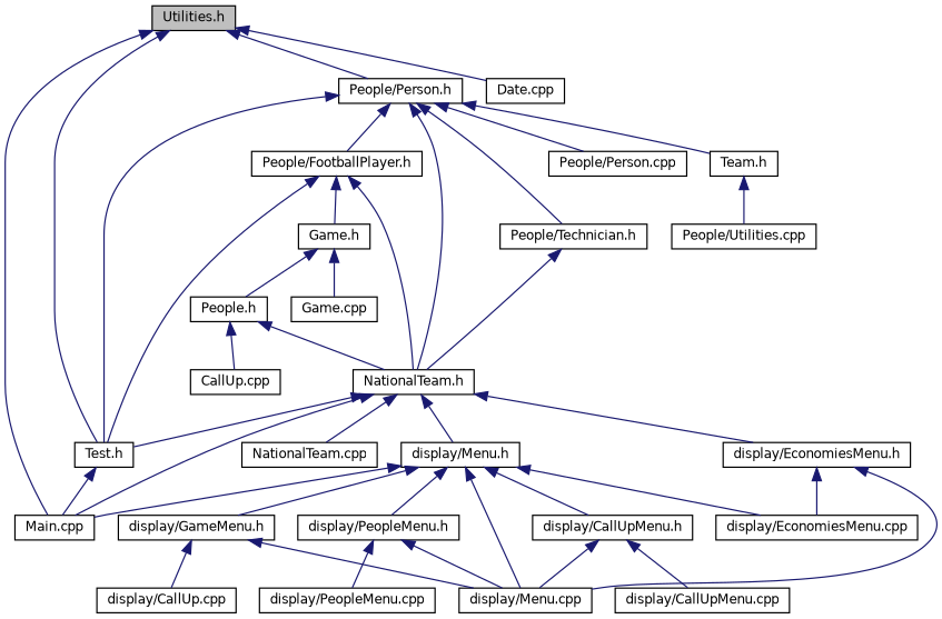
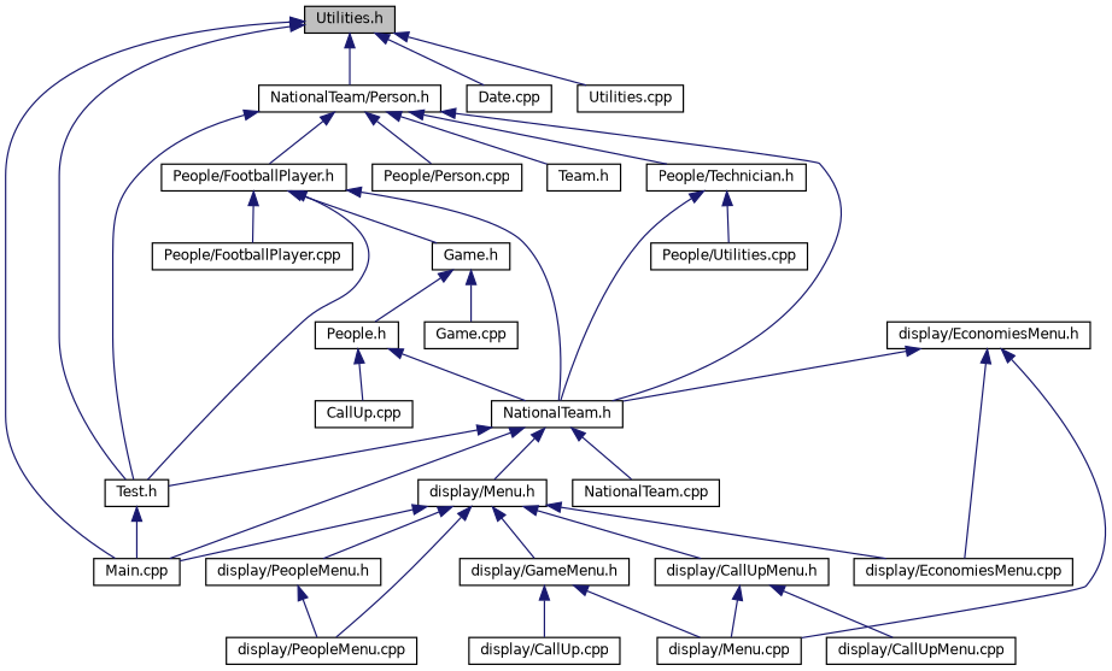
  digraph {
    node [color=black fillcolor=white fontname=Helvetica fontsize=10 shape=record style=filled]
    edge [color=midnightblue dir=back fontname=Helvetica fontsize=10 labelfontname=Helvetica labelfontsize=10 style=solid]
    n1 [fillcolor=grey75 fontcolor=black height=0.2 label="Utilities.h" width=0.4]
-   n2 [height=0.2 label="People/Person.h" width=0.4]
+   n2 [height=0.2 label="NationalTeam/Person.h" width=0.4]
    n3 [height=0.2 label="Main.cpp" width=0.4]
    n4 [height=0.2 label="Test.h" width=0.4]
    n5 [height=0.2 label="Date.cpp" width=0.4]
+   n6 [height=0.2 label="Utilities.cpp" width=0.4]
    n7 [height=0.2 label="People/FootballPlayer.h" width=0.4]
    n8 [height=0.2 label="NationalTeam.h" width=0.4]
    n9 [height=0.2 label="People/Technician.h" width=0.4]
    n10 [height=0.2 label="People/Person.cpp" width=0.4]
    n11 [height=0.2 label="Team.h" width=0.4]
    n12 [height=0.2 label="Game.h" width=0.4]
+   n13 [height=0.2 label="People/FootballPlayer.cpp" width=0.4]
    n14 [height=0.2 label="display/Menu.h" width=0.4]
    n15 [height=0.2 label="display/EconomiesMenu.h" width=0.4]
    n16 [height=0.2 label="NationalTeam.cpp" width=0.4]
    n17 [height=0.2 label="People/Utilities.cpp" width=0.4]
    n18 [height=0.2 label="People.h" width=0.4]
    n19 [height=0.2 label="Game.cpp" width=0.4]
    n20 [height=0.2 label="CallUp.cpp" width=0.4]
    n21 [height=0.2 label="display/CallUpMenu.h" width=0.4]
    n22 [height=0.2 label="display/Menu.cpp" width=0.4]
    n23 [height=0.2 label="display/GameMenu.h" width=0.4]
    n24 [height=0.2 label="display/PeopleMenu.h" width=0.4]
    n25 [height=0.2 label="display/EconomiesMenu.cpp" width=0.4]
    n26 [height=0.2 label="display/CallUpMenu.cpp" width=0.4]
    n27 [height=0.2 label="display/CallUp.cpp" width=0.4]
    n28 [height=0.2 label="display/PeopleMenu.cpp" width=0.4]
    n1 -> n2
    n1 -> n3
    n1 -> n4
    n1 -> n5
+   n1 -> n6
    n2 -> n4
    n2 -> n7
    n2 -> n8
    n2 -> n9
    n2 -> n10
    n2 -> n11
    n4 -> n3
    n7 -> n4
    n7 -> n8
    n7 -> n12
+   n7 -> n13
    n8 -> n3
    n8 -> n4
    n8 -> n14
-   n8 -> n15
+   n15 -> n8
    n8 -> n16
    n9 -> n8
-   n11 -> n17
+   n9 -> n17
    n12 -> n18
    n12 -> n19
    n14 -> n3
    n14 -> n21
-   n14 -> n22
+   n14 -> n28
    n14 -> n23
    n14 -> n24
    n14 -> n25
    n15 -> n22
    n15 -> n25
    n18 -> n8
    n18 -> n20
    n21 -> n22
    n21 -> n26
    n23 -> n22
    n23 -> n27
-   n24 -> n22
    n24 -> n28
  }
